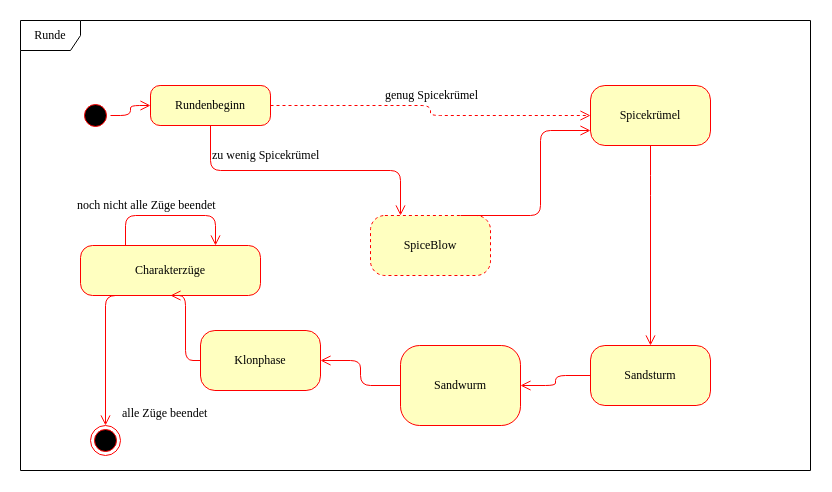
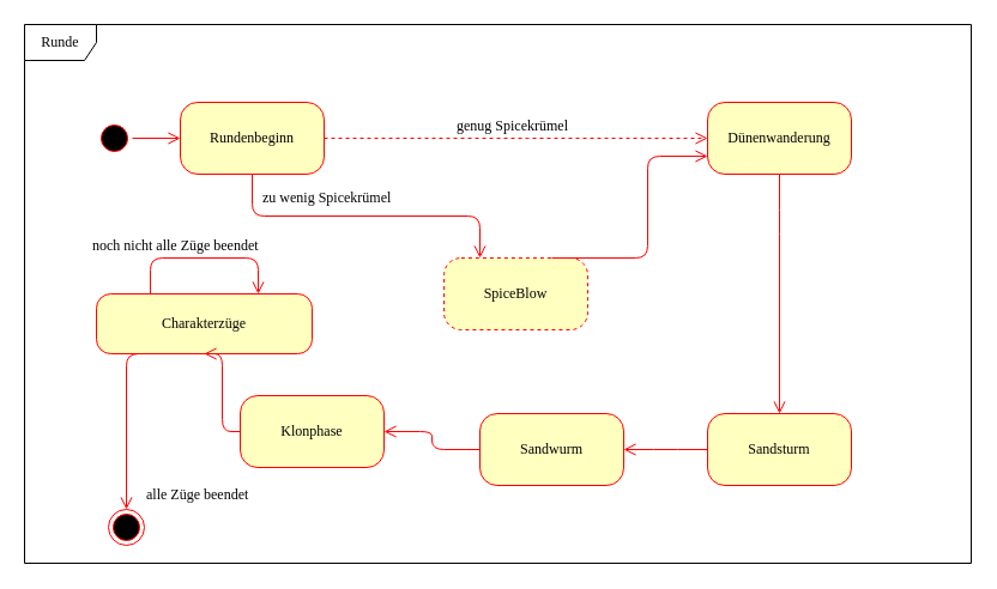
  <mxCell id="0" />
  <mxCell id="1" parent="0" />
  <mxCell id="2" value="Runde" style="shape=umlFrame;whiteSpace=wrap;html=1;rounded=1;shadow=0;comic=0;labelBackgroundColor=none;strokeWidth=1;fontFamily=Verdana;fontSize=12;align=center;" parent="1" vertex="1"><mxGeometry x="20" y="20" width="790" height="450" as="geometry" /></mxCell>
  <mxCell id="3" value="" style="ellipse;html=1;shape=startState;fillColor=#000000;strokeColor=#ff0000;rounded=1;shadow=0;comic=0;labelBackgroundColor=none;fontFamily=Verdana;fontSize=12;fontColor=#000000;align=center;direction=south;" parent="1" vertex="1"><mxGeometry x="80" y="100" width="30" height="30" as="geometry" /></mxCell>
  <mxCell id="4" value="SpiceBlow" style="rounded=1;whiteSpace=wrap;html=1;arcSize=24;fillColor=#ffffc0;strokeColor=#ff0000;shadow=0;comic=0;labelBackgroundColor=none;fontFamily=Verdana;fontSize=12;fontColor=#000000;align=center;dashed=1;" parent="1" vertex="1"><mxGeometry x="370" y="215" width="120" height="60" as="geometry" /></mxCell>
- <mxCell id="5" value="Rundenbeginn" style="rounded=1;whiteSpace=wrap;html=1;arcSize=24;fillColor=#ffffc0;strokeColor=#ff0000;shadow=0;comic=0;labelBackgroundColor=none;fontFamily=Verdana;fontSize=12;fontColor=#000000;align=center;" parent="1" vertex="1"><mxGeometry x="150" y="85" width="120" height="40" as="geometry" /></mxCell>
+ <mxCell id="5" value="Rundenbeginn" style="rounded=1;whiteSpace=wrap;html=1;arcSize=24;fillColor=#ffffc0;strokeColor=#ff0000;shadow=0;comic=0;labelBackgroundColor=none;fontFamily=Verdana;fontSize=12;fontColor=#000000;align=center;" parent="1" vertex="1"><mxGeometry x="150" y="85" width="120" height="60" as="geometry" /></mxCell>
  <mxCell id="6" value="Sandsturm" style="rounded=1;whiteSpace=wrap;html=1;arcSize=24;fillColor=#ffffc0;strokeColor=#ff0000;shadow=0;comic=0;labelBackgroundColor=none;fontFamily=Verdana;fontSize=12;fontColor=#000000;align=center;" parent="1" vertex="1"><mxGeometry x="590" y="345" width="120" height="60" as="geometry" /></mxCell>
  <mxCell id="7" value="noch nicht alle Züge beendet" style="edgeStyle=elbowEdgeStyle;html=1;exitX=0.25;exitY=0;labelBackgroundColor=none;endArrow=open;endSize=8;strokeColor=#ff0000;fontFamily=Verdana;fontSize=12;align=left;exitDx=0;exitDy=0;entryX=0.75;entryY=0;entryDx=0;entryDy=0;" parent="1" source="16" target="16" edge="1"><mxGeometry x="-0.333" y="71" relative="1" as="geometry"><mxPoint x="370" y="295" as="sourcePoint" /><mxPoint x="200" y="275" as="targetPoint" /><Array as="points"><mxPoint x="150" y="215" /><mxPoint x="220" y="235" /></Array><mxPoint x="-70" y="61" as="offset" /></mxGeometry></mxCell>
- <mxCell id="8" value="Sandwurm" style="rounded=1;whiteSpace=wrap;html=1;arcSize=24;fillColor=#ffffc0;strokeColor=#ff0000;shadow=0;comic=0;labelBackgroundColor=none;fontFamily=Verdana;fontSize=12;fontColor=#000000;align=center;" parent="1" vertex="1"><mxGeometry x="400" y="345" width="120" height="80" as="geometry" /></mxCell>
+ <mxCell id="8" value="Sandwurm" style="rounded=1;whiteSpace=wrap;html=1;arcSize=24;fillColor=#ffffc0;strokeColor=#ff0000;shadow=0;comic=0;labelBackgroundColor=none;fontFamily=Verdana;fontSize=12;fontColor=#000000;align=center;" parent="1" vertex="1"><mxGeometry x="400" y="345" width="120" height="60" as="geometry" /></mxCell>
  <mxCell id="9" style="edgeStyle=orthogonalEdgeStyle;html=1;labelBackgroundColor=none;endArrow=open;endSize=8;strokeColor=#ff0000;fontFamily=Verdana;fontSize=12;align=left;" parent="1" source="3" target="5" edge="1"><mxGeometry relative="1" as="geometry" /></mxCell>
  <mxCell id="10" value="zu wenig Spicekrümel" style="edgeStyle=orthogonalEdgeStyle;html=1;exitX=0.5;exitY=1;entryX=0.25;entryY=0;labelBackgroundColor=none;endArrow=open;endSize=8;strokeColor=#ff0000;fontFamily=Verdana;fontSize=12;align=left;entryDx=0;entryDy=0;exitDx=0;exitDy=0;" parent="1" source="5" target="4" edge="1"><mxGeometry x="-0.679" y="15" relative="1" as="geometry"><mxPoint as="offset" /></mxGeometry></mxCell>
- <mxCell id="11" value="Spicekrümel" style="rounded=1;whiteSpace=wrap;html=1;arcSize=24;fillColor=#ffffc0;strokeColor=#ff0000;shadow=0;comic=0;labelBackgroundColor=none;fontFamily=Verdana;fontSize=12;fontColor=#000000;align=center;" parent="1" vertex="1"><mxGeometry x="590" y="85" width="120" height="60" as="geometry" /></mxCell>
+ <mxCell id="11" value="Dünenwanderung" style="rounded=1;whiteSpace=wrap;html=1;arcSize=24;fillColor=#ffffc0;strokeColor=#ff0000;shadow=0;comic=0;labelBackgroundColor=none;fontFamily=Verdana;fontSize=12;fontColor=#000000;align=center;" parent="1" vertex="1"><mxGeometry x="590" y="85" width="120" height="60" as="geometry" /></mxCell>
  <mxCell id="12" value="genug Spicekrümel" style="edgeStyle=elbowEdgeStyle;html=1;exitX=1;exitY=0.5;labelBackgroundColor=none;endArrow=open;endSize=8;strokeColor=#ff0000;fontFamily=Verdana;fontSize=12;align=left;entryX=0;entryY=0.5;entryDx=0;entryDy=0;exitDx=0;exitDy=0;dashed=1;" parent="1" source="5" target="11" edge="1"><mxGeometry x="-0.316" y="10" relative="1" as="geometry"><mxPoint x="1030" y="95" as="sourcePoint" /><mxPoint x="860" y="75" as="targetPoint" /><mxPoint as="offset" /></mxGeometry></mxCell>
  <mxCell id="13" style="edgeStyle=elbowEdgeStyle;html=1;labelBackgroundColor=none;endArrow=open;endSize=8;strokeColor=#ff0000;fontFamily=Verdana;fontSize=12;align=left;entryX=0;entryY=0.75;entryDx=0;entryDy=0;exitX=0.75;exitY=0;exitDx=0;exitDy=0;" parent="1" source="4" target="11" edge="1"><mxGeometry relative="1" as="geometry"><mxPoint x="460" y="175" as="sourcePoint" /><mxPoint x="590" y="130" as="targetPoint" /><Array as="points"><mxPoint x="540" y="175" /><mxPoint x="540" y="195" /><mxPoint x="540" y="195" /><mxPoint x="540" y="175" /><mxPoint x="460" y="185" /></Array></mxGeometry></mxCell>
  <mxCell id="14" style="edgeStyle=elbowEdgeStyle;html=1;labelBackgroundColor=none;endArrow=open;endSize=8;strokeColor=#ff0000;fontFamily=Verdana;fontSize=12;align=left;entryX=0.5;entryY=0;entryDx=0;entryDy=0;exitX=0.5;exitY=1;exitDx=0;exitDy=0;" parent="1" source="11" target="6" edge="1"><mxGeometry relative="1" as="geometry"><mxPoint x="470" y="225" as="sourcePoint" /><mxPoint x="600" y="140" as="targetPoint" /><Array as="points"><mxPoint x="650" y="185" /><mxPoint x="550" y="205" /><mxPoint x="550" y="205" /><mxPoint x="550" y="185" /><mxPoint x="470" y="195" /></Array></mxGeometry></mxCell>
  <mxCell id="15" value="Klonphase" style="rounded=1;whiteSpace=wrap;html=1;arcSize=24;fillColor=#ffffc0;strokeColor=#ff0000;shadow=0;comic=0;labelBackgroundColor=none;fontFamily=Verdana;fontSize=12;fontColor=#000000;align=center;" parent="1" vertex="1"><mxGeometry x="200" y="330" width="120" height="60" as="geometry" /></mxCell>
  <mxCell id="16" value="Charakterzüge" style="rounded=1;whiteSpace=wrap;html=1;arcSize=24;fillColor=#ffffc0;strokeColor=#ff0000;shadow=0;comic=0;labelBackgroundColor=none;fontFamily=Verdana;fontSize=12;fontColor=#000000;align=center;" parent="1" vertex="1"><mxGeometry x="80" y="245" width="180" height="50" as="geometry" /></mxCell>
  <mxCell id="17" style="edgeStyle=elbowEdgeStyle;html=1;exitX=0;exitY=0.5;labelBackgroundColor=none;endArrow=open;endSize=8;strokeColor=#ff0000;fontFamily=Verdana;fontSize=12;align=left;entryX=1;entryY=0.5;entryDx=0;entryDy=0;exitDx=0;exitDy=0;" parent="1" source="6" target="8" edge="1"><mxGeometry relative="1" as="geometry"><mxPoint x="1030" y="95" as="sourcePoint" /><mxPoint x="860" y="75" as="targetPoint" /></mxGeometry></mxCell>
  <mxCell id="18" style="edgeStyle=elbowEdgeStyle;html=1;labelBackgroundColor=none;endArrow=open;endSize=8;strokeColor=#ff0000;fontFamily=Verdana;fontSize=12;align=left;entryX=1;entryY=0.5;entryDx=0;entryDy=0;exitX=0;exitY=0.5;exitDx=0;exitDy=0;" parent="1" source="8" target="15" edge="1"><mxGeometry relative="1" as="geometry"><mxPoint x="410" y="375" as="sourcePoint" /><mxPoint x="340" y="375" as="targetPoint" /></mxGeometry></mxCell>
  <mxCell id="19" style="edgeStyle=elbowEdgeStyle;html=1;labelBackgroundColor=none;endArrow=open;endSize=8;strokeColor=#ff0000;fontFamily=Verdana;fontSize=12;align=left;entryX=0.5;entryY=1;entryDx=0;entryDy=0;exitX=0;exitY=0.5;exitDx=0;exitDy=0;" parent="1" source="15" target="16" edge="1"><mxGeometry relative="1" as="geometry"><mxPoint x="410" y="385" as="sourcePoint" /><mxPoint x="330" y="385" as="targetPoint" /></mxGeometry></mxCell>
  <mxCell id="20" value="alle Züge beendet" style="edgeStyle=elbowEdgeStyle;html=1;exitX=0.25;exitY=1;labelBackgroundColor=none;endArrow=open;endSize=8;strokeColor=#ff0000;fontFamily=Verdana;fontSize=12;align=left;exitDx=0;exitDy=0;entryX=0.5;entryY=0;entryDx=0;entryDy=0;" parent="1" source="16" target="21" edge="1"><mxGeometry x="0.84" y="15" relative="1" as="geometry"><mxPoint x="400" y="305" as="sourcePoint" /><mxPoint x="110" y="415" as="targetPoint" /><Array as="points"><mxPoint x="105" y="385" /><mxPoint x="110" y="325" /></Array><mxPoint as="offset" /></mxGeometry></mxCell>
  <mxCell id="21" value="" style="ellipse;html=1;shape=endState;fillColor=#000000;strokeColor=#ff0000;rounded=1;shadow=0;comic=0;labelBackgroundColor=none;fontFamily=Verdana;fontSize=12;fontColor=#000000;align=center;" parent="1" vertex="1"><mxGeometry x="90" y="425" width="30" height="30" as="geometry" /></mxCell>
